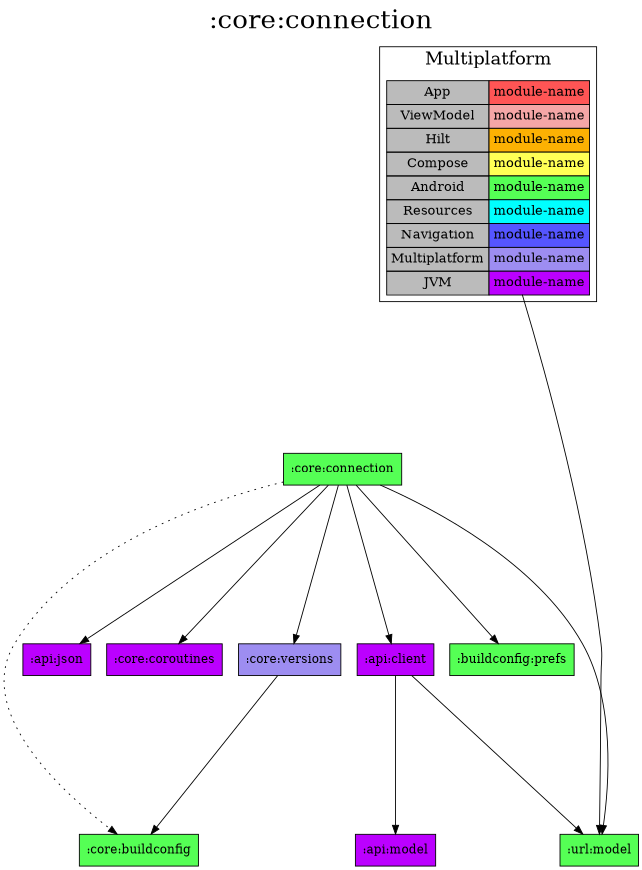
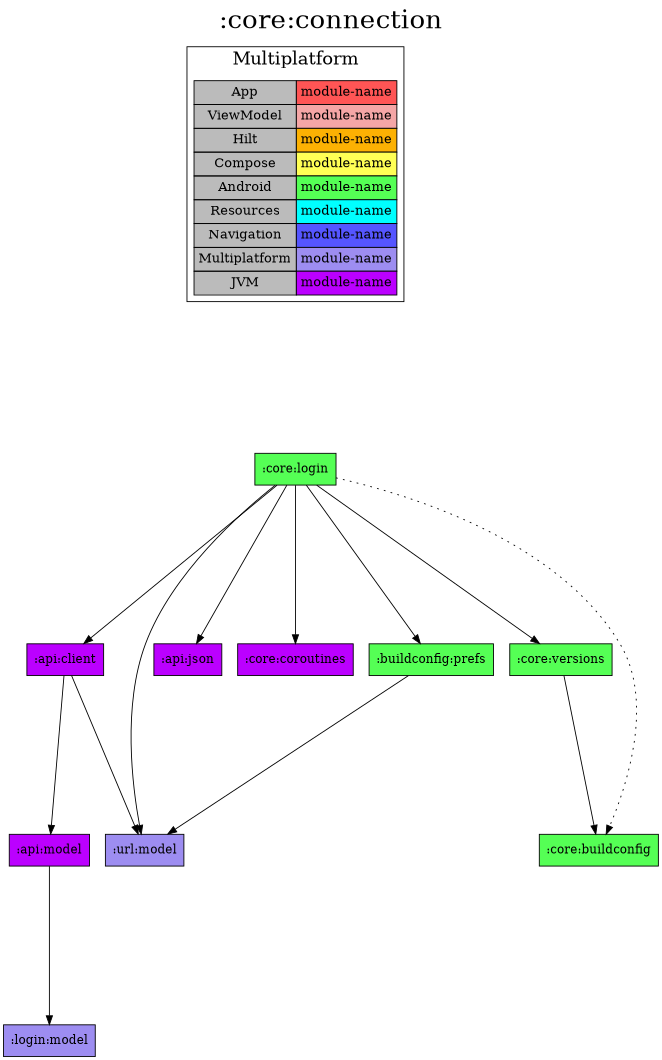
  digraph {
    fontsize=30
    label=":core:connection"
    labelloc=t
    rankdir=TB
    ranksep=2.5
    node [fillcolor="#BB00FF" shape=box style=filled]
    edge [dir=forward]
    n1 [fillcolor="#bbbbbb" fontsize=15 label=< <TABLE BORDER="0" CELLBORDER="1" CELLSPACING="0" CELLPADDING="4"> <TR><TD>App</TD><TD BGCOLOR="#FF5555">module-name</TD></TR> <TR><TD>ViewModel</TD><TD BGCOLOR="#F5A6A6">module-name</TD></TR> <TR><TD>Hilt</TD><TD BGCOLOR="#FCB103">module-name</TD></TR> <TR><TD>Compose</TD><TD BGCOLOR="#FFFF55">module-name</TD></TR> <TR><TD>Android</TD><TD BGCOLOR="#55FF55">module-name</TD></TR> <TR><TD>Resources</TD><TD BGCOLOR="#00FFFF">module-name</TD></TR> <TR><TD>Navigation</TD><TD BGCOLOR="#5555FF">module-name</TD></TR> <TR><TD>Multiplatform</TD><TD BGCOLOR="#9D8DF1">module-name</TD></TR> <TR><TD>JVM</TD><TD BGCOLOR="#BB00FF">module-name</TD></TR> </TABLE> > margin=0 shape=none]
-   ":core:connection" [fillcolor="#55FF55"]
+   ":core:connection" [fillcolor="#55FF55" label=":core:login"]
    ":api:client"
-   ":url:model" [fillcolor="#55FF55"]
+   ":url:model" [fillcolor="#9D8DF1"]
    ":api:json"
    ":core:coroutines"
-   ":core:versions" [fillcolor="#9D8DF1"]
+   ":core:versions" [fillcolor="#55FF55"]
    ":core:buildconfig" [fillcolor="#55FF55"]
    n9 [fillcolor="#55FF55" label=":buildconfig:prefs"]
    ":api:model"
+   ":login:model" [fillcolor="#9D8DF1"]
    subgraph sub_1 {
      rank=same
    }
    subgraph cluster_2 {
      fontsize=20
      label=Multiplatform
      n1
    }
    n1 -> ":core:connection" [style=invis]
    ":core:connection" -> ":api:client"
    ":core:connection" -> ":url:model"
    ":core:connection" -> ":api:json"
    ":core:connection" -> ":core:coroutines"
    ":core:connection" -> ":core:versions"
    ":core:connection" -> ":core:buildconfig" [style=dotted]
    ":core:connection" -> n9
    ":api:client" -> ":url:model"
    ":api:client" -> ":api:model"
    ":core:versions" -> ":core:buildconfig"
-   n1 -> ":url:model"
+   n9 -> ":url:model"
+   ":api:model" -> ":login:model"
  }
